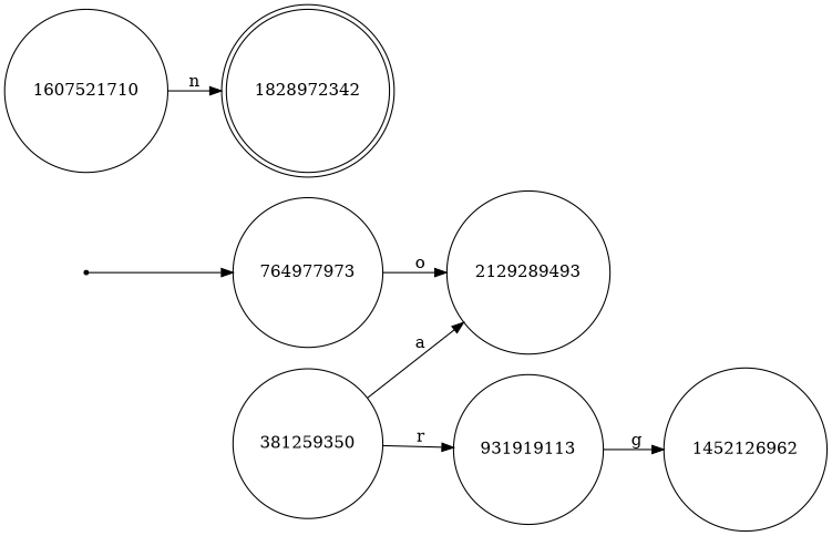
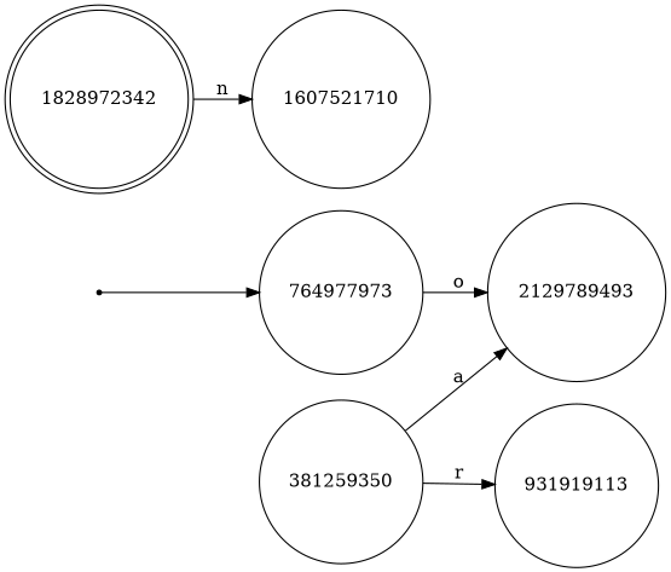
  digraph {
    rankdir=LR
    node [shape=circle]
    start [shape=point]
    764977973
-   2129789493 [label=2129289493]
+   2129789493
    931919113
-   1452126962
    1828972342 [shape=doublecircle]
    1607521710
    381259350
    start -> 764977973
    764977973 -> 2129789493 [label=o]
-   931919113 -> 1452126962 [label=g]
-   1607521710 -> 1828972342 [label=n]
+   1828972342 -> 1607521710 [label=n]
    381259350 -> 2129789493 [label=a]
    381259350 -> 931919113 [label=r]
  }
